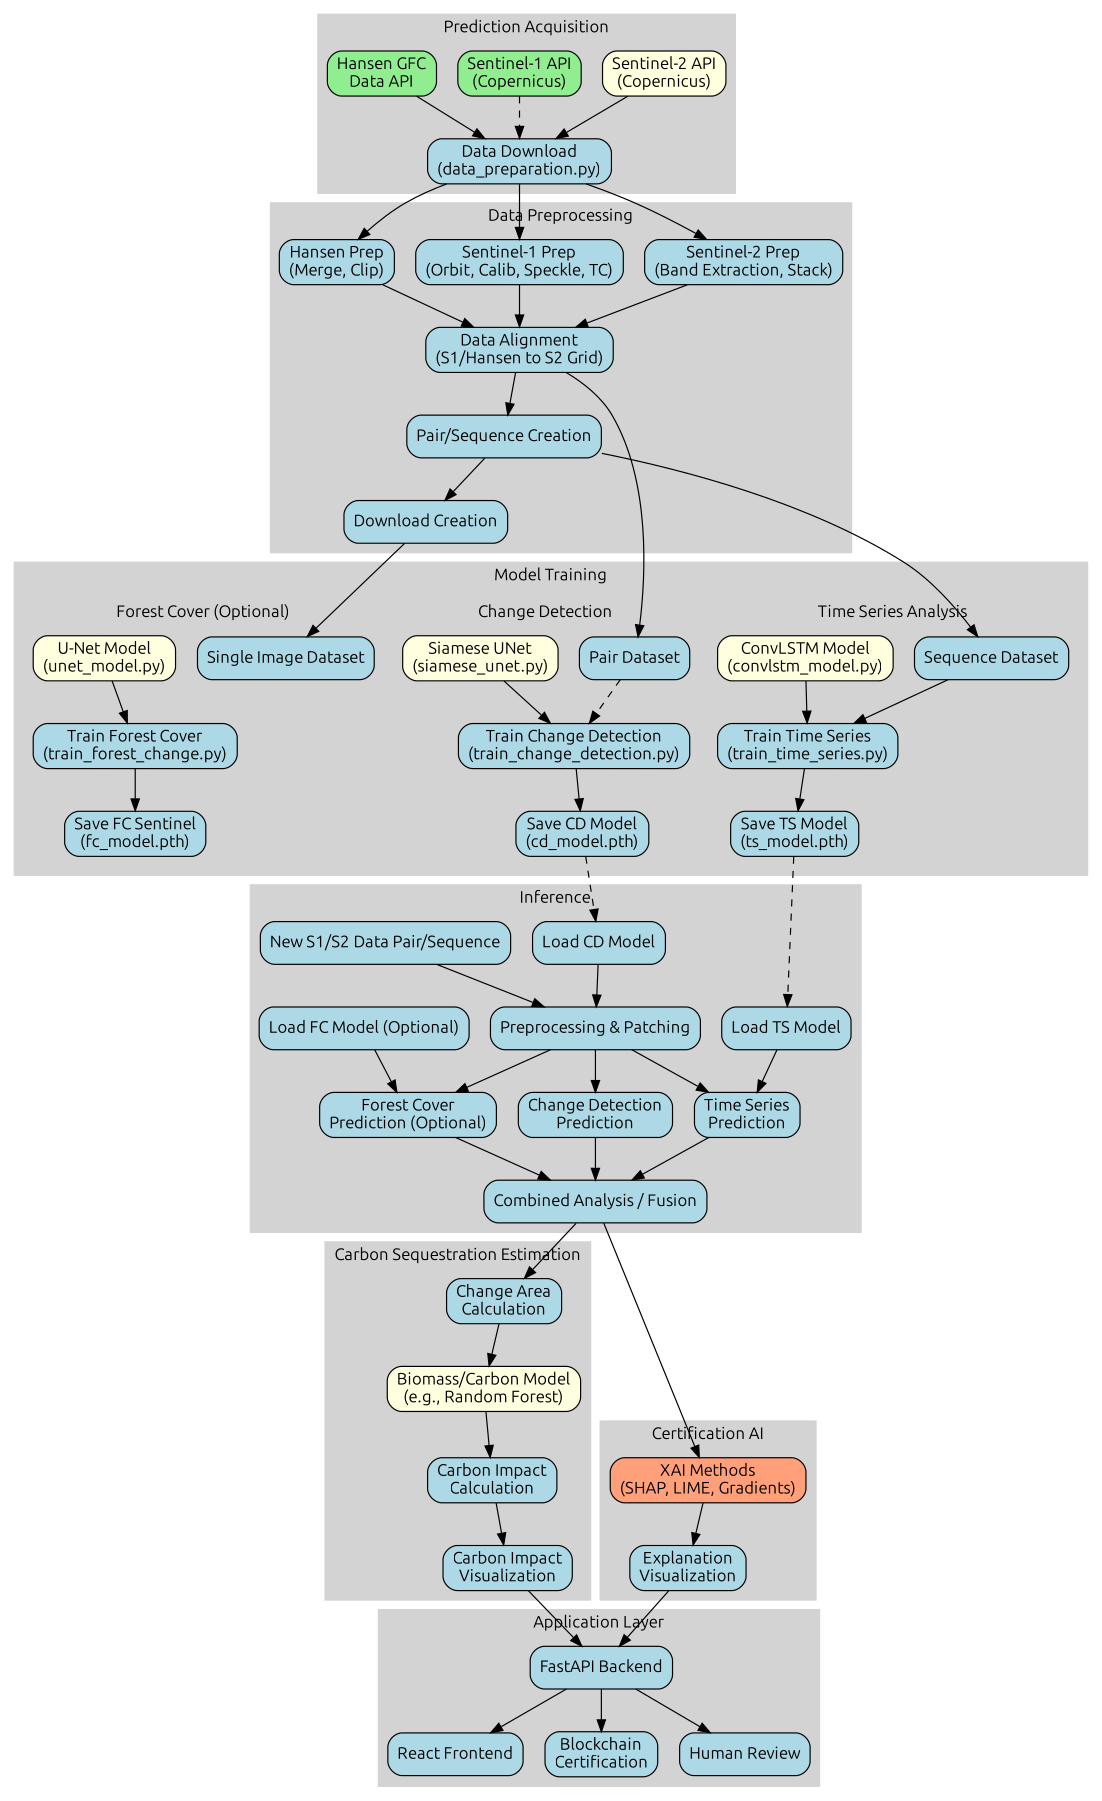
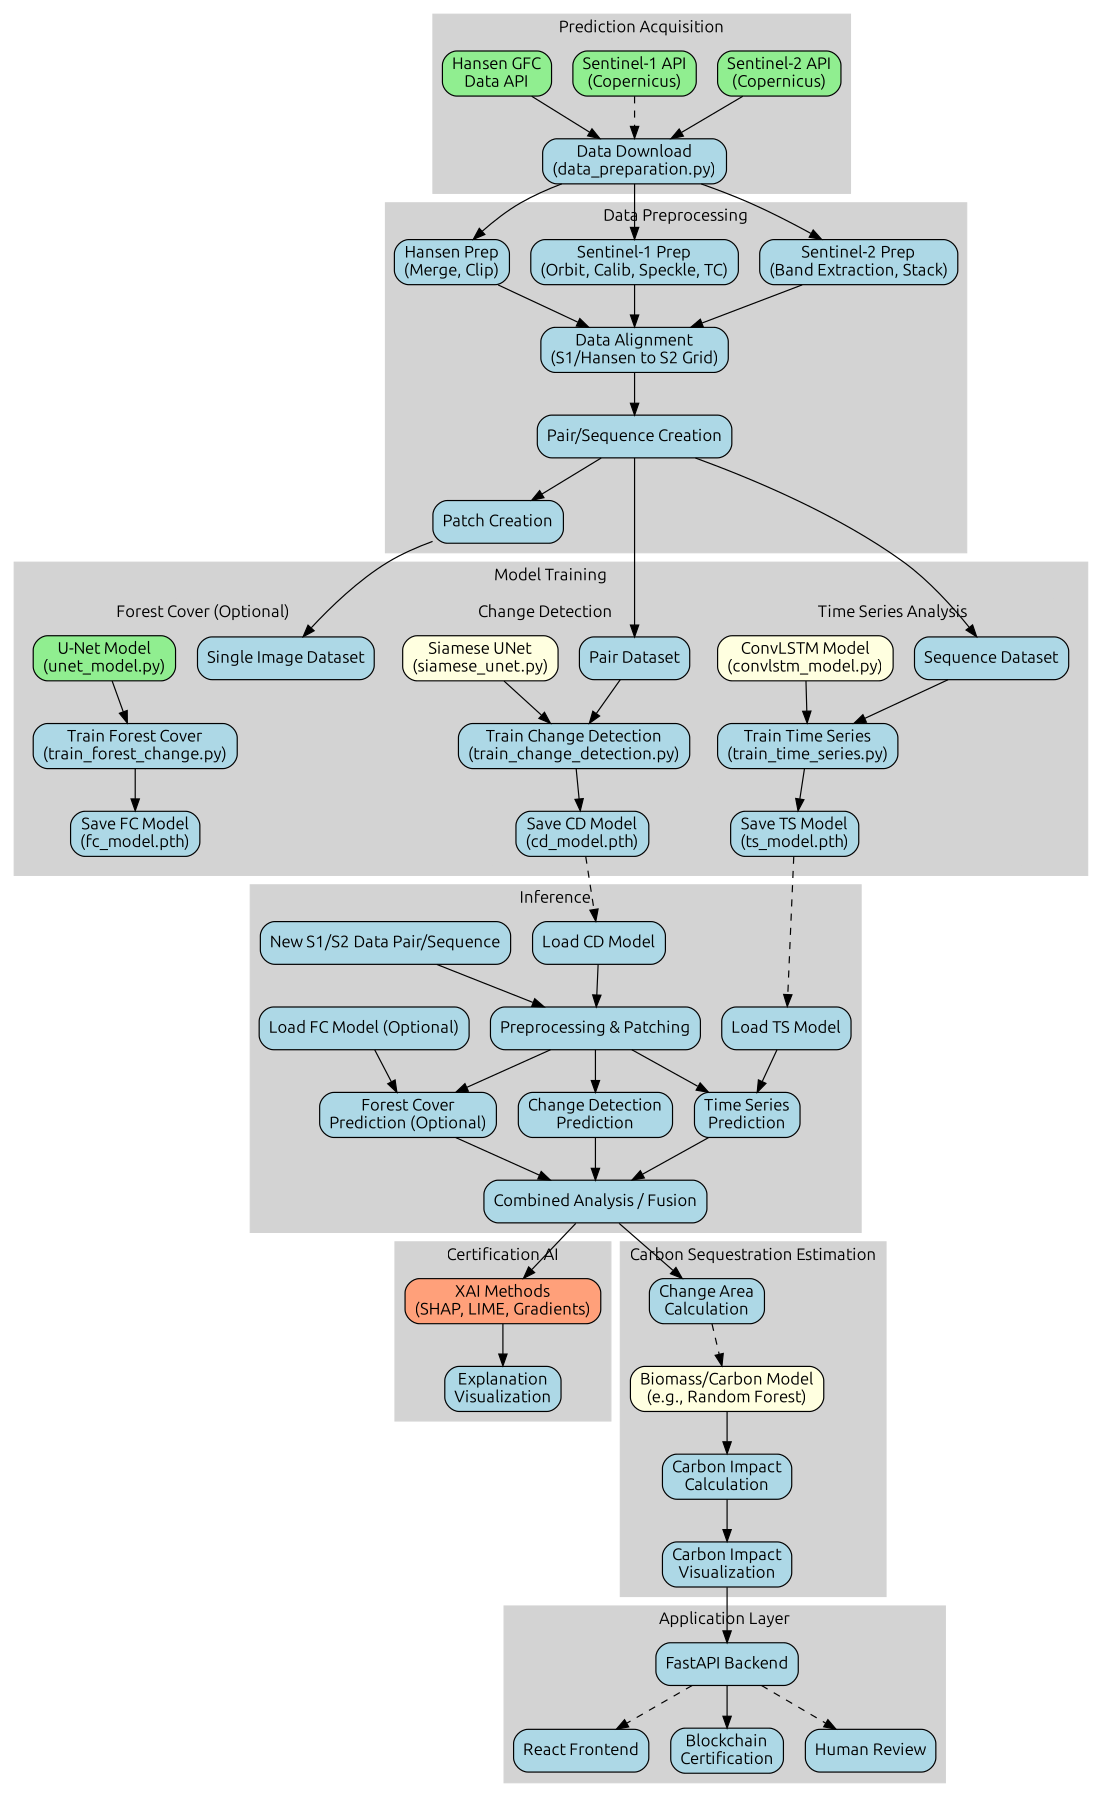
  digraph {
    compound=true
    fontname=Ubuntu
    rankdir=TB
    node [fillcolor=lightblue fontname=Ubuntu shape=box style="rounded,filled"]
    edge [fontname=Ubuntu]
-   n1 [fillcolor=lightyellow label="Sentinel-2 API\n(Copernicus)"]
+   n1 [fillcolor=lightgreen label="Sentinel-2 API\n(Copernicus)"]
    n2 [label="Data Download\n(data_preparation.py)"]
    n3 [fillcolor=lightgreen label="Sentinel-1 API\n(Copernicus)"]
    n4 [fillcolor=lightgreen label="Hansen GFC\nData API"]
    n5 [label="Sentinel-2 Prep\n(Band Extraction, Stack)"]
    n6 [label="Sentinel-1 Prep\n(Orbit, Calib, Speckle, TC)"]
    n7 [label="Hansen Prep\n(Merge, Clip)"]
    n8 [label="Data Alignment\n(S1/Hansen to S2 Grid)"]
    n9 [label="Pair/Sequence Creation"]
-   n10 [label="Download Creation"]
+   n10 [label="Patch Creation"]
    n11 [label="Pair Dataset"]
    n12 [label="Train Change Detection\n(train_change_detection.py)"]
    n13 [fillcolor=lightyellow label="Siamese UNet\n(siamese_unet.py)"]
    n14 [label="Save CD Model\n(cd_model.pth)"]
    n15 [label="Sequence Dataset"]
    n16 [label="Train Time Series\n(train_time_series.py)"]
    n17 [fillcolor=lightyellow label="ConvLSTM Model\n(convlstm_model.py)"]
    n18 [label="Save TS Model\n(ts_model.pth)"]
    n19 [label="Single Image Dataset"]
    n20 [label="Train Forest Cover\n(train_forest_change.py)"]
-   n21 [fillcolor=lightyellow label="U-Net Model\n(unet_model.py)"]
-   n22 [label="Save FC Sentinel\n(fc_model.pth)"]
+   n21 [fillcolor=lightgreen label="U-Net Model\n(unet_model.py)"]
+   n22 [label="Save FC Model\n(fc_model.pth)"]
    n23 [label="Load CD Model"]
    n24 [label="Load TS Model"]
    n25 [label="Load FC Model (Optional)"]
    n26 [label="New S1/S2 Data Pair/Sequence"]
    n27 [label="Preprocessing & Patching"]
    n28 [label="Change Detection\nPrediction"]
    n29 [label="Time Series\nPrediction"]
    n30 [label="Forest Cover\nPrediction (Optional)"]
    n31 [label="Combined Analysis / Fusion"]
    n32 [fillcolor=lightsalmon label="XAI Methods\n(SHAP, LIME, Gradients)"]
    n33 [label="Explanation\nVisualization"]
    n34 [label="Change Area\nCalculation"]
    n35 [fillcolor=lightyellow label="Biomass/Carbon Model\n(e.g., Random Forest)"]
    n36 [label="Carbon Impact\nCalculation"]
    n37 [label="Carbon Impact\nVisualization"]
    n38 [label="FastAPI Backend"]
    n39 [label="React Frontend"]
    n40 [label="Blockchain\nCertification"]
    n41 [label="Human Review"]
    subgraph cluster_1 {
      color=lightgrey
      label="Prediction Acquisition"
      style=filled
      n1
      n2
      n3
      n4
    }
    subgraph cluster_2 {
      color=lightgrey
      label="Data Preprocessing"
      style=filled
      n5
      n6
      n7
      n8
      n9
      n10
    }
    subgraph cluster_3 {
      color=lightgrey
      label="Model Training"
      style=filled
      subgraph cluster_4 {
        color=lightgrey
        label="Change Detection"
        style=dashed
        n11
        n12
        n13
        n14
      }
      subgraph cluster_5 {
        color=lightgrey
        label="Time Series Analysis"
        style=dashed
        n15
        n16
        n17
        n18
      }
      subgraph cluster_6 {
        color=lightgrey
        label="Forest Cover (Optional)"
        style=dashed
        n19
        n20
        n21
        n22
      }
    }
    subgraph cluster_7 {
      color=lightgrey
      label=Inference
      style=filled
      n23
      n24
      n25
      n26
      n27
      n28
      n29
      n30
      n31
    }
    subgraph cluster_8 {
      color=lightgrey
      label="Certification AI"
      style=filled
      n32
      n33
    }
    subgraph cluster_9 {
      color=lightgrey
      label="Carbon Sequestration Estimation"
      style=filled
      n34
      n35
      n36
      n37
    }
    subgraph cluster_10 {
      color=lightgrey
      label="Application Layer"
      style=filled
      n38
      n39
      n40
      n41
    }
    n1 -> n2
    n2 -> n5
    n2 -> n6
    n2 -> n7
    n3 -> n2 [style=dashed]
    n4 -> n2
    n5 -> n8
    n6 -> n8
    n7 -> n8
    n8 -> n9
    n9 -> n10
-   n8 -> n11
+   n9 -> n11
    n9 -> n15
    n10 -> n19
-   n11 -> n12 [style=dashed]
+   n11 -> n12
    n12 -> n14
    n13 -> n12
    n14 -> n23 [style=dashed]
    n15 -> n16
    n16 -> n18
    n17 -> n16
    n18 -> n24 [style=dashed]
    n20 -> n22
    n21 -> n20
    n23 -> n27
    n24 -> n29
    n25 -> n30
    n26 -> n27
    n27 -> n28
    n27 -> n29
    n27 -> n30
    n28 -> n31
    n29 -> n31
    n30 -> n31
    n31 -> n32
    n31 -> n34
    n32 -> n33
-   n33 -> n38
-   n34 -> n35
+   n34 -> n35 [style=dashed]
    n35 -> n36
    n36 -> n37
    n37 -> n38
-   n38 -> n39
+   n38 -> n39 [style=dashed]
    n38 -> n40
-   n38 -> n41
+   n38 -> n41 [style=dashed]
  }
